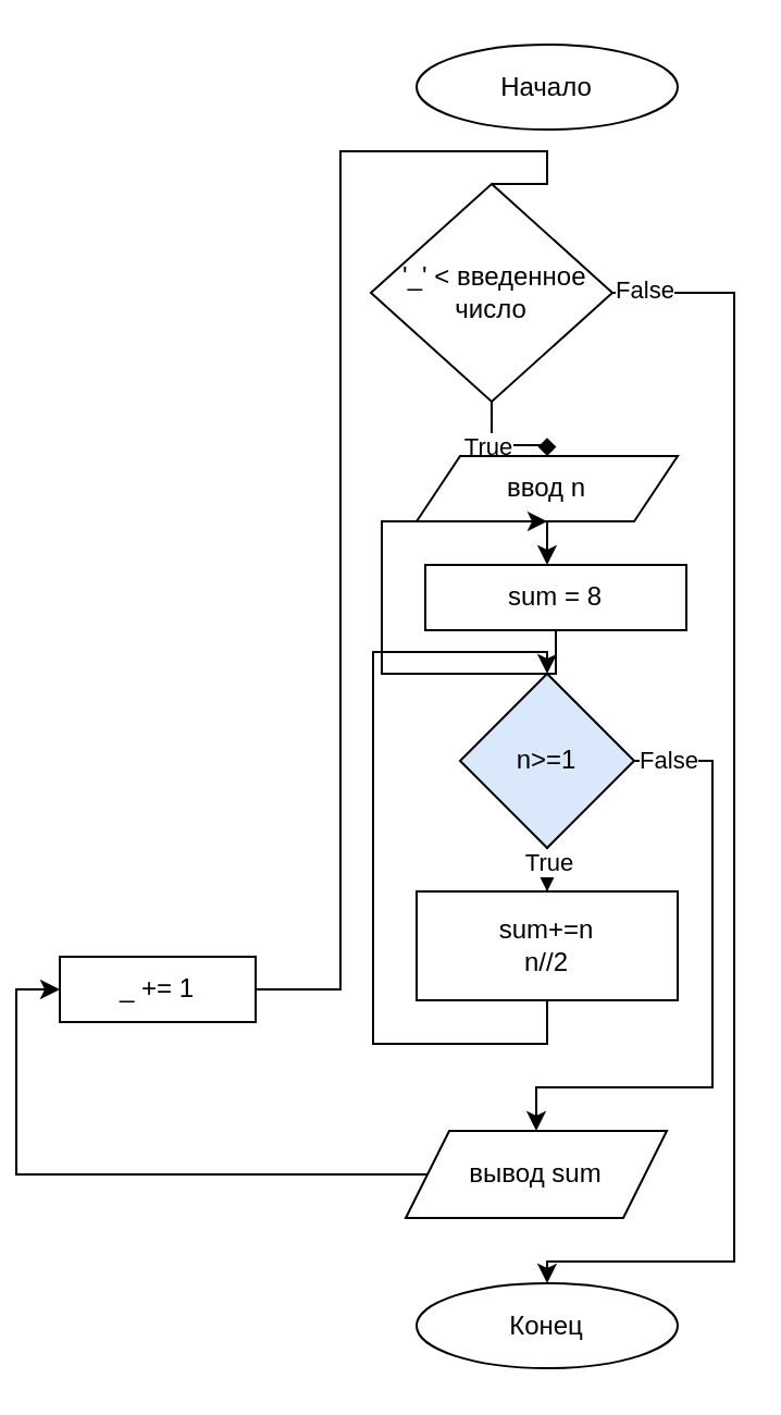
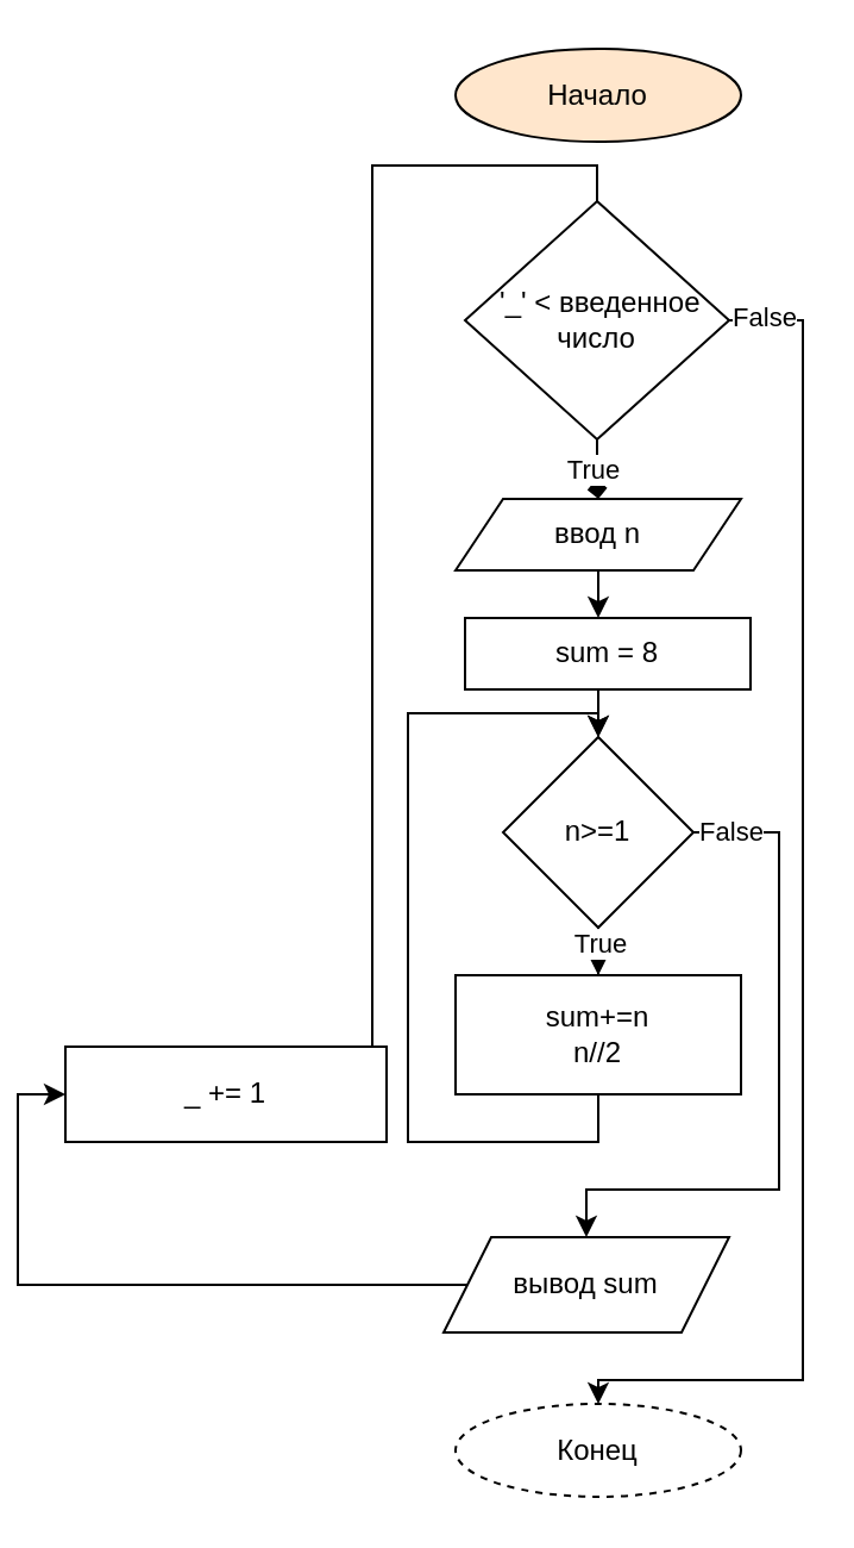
  <mxCell id="0" />
  <mxCell id="1" parent="0" />
- <mxCell id="2" value="Начало" style="ellipse;whiteSpace=wrap;html=1;" parent="1" vertex="1"><mxGeometry x="184" y="20" width="120" height="39" as="geometry" /></mxCell>
+ <mxCell id="2" value="Начало" style="ellipse;whiteSpace=wrap;html=1;fillColor=#ffe6cc;" parent="1" vertex="1"><mxGeometry x="184" y="20" width="120" height="39" as="geometry" /></mxCell>
  <mxCell id="3" style="edgeStyle=orthogonalEdgeStyle;rounded=0;orthogonalLoop=1;jettySize=auto;html=1;entryX=0.5;entryY=0;entryDx=0;entryDy=0;endArrow=diamond;" parent="1" source="7" target="9" edge="1"><mxGeometry relative="1" as="geometry" /></mxCell>
  <mxCell id="4" value="True" style="edgeLabel;html=1;align=center;verticalAlign=middle;resizable=0;points=[];" parent="3" vertex="1" connectable="0"><mxGeometry x="-0.31" y="-2" relative="1" as="geometry"><mxPoint y="3" as="offset" /></mxGeometry></mxCell>
  <mxCell id="5" style="edgeStyle=orthogonalEdgeStyle;rounded=0;orthogonalLoop=1;jettySize=auto;html=1;entryX=0.5;entryY=0;entryDx=0;entryDy=0;exitX=1;exitY=0.5;exitDx=0;exitDy=0;" parent="1" source="7" target="21" edge="1"><mxGeometry relative="1" as="geometry"><Array as="points"><mxPoint x="330" y="134" /><mxPoint x="330" y="579" /><mxPoint x="244" y="579" /></Array></mxGeometry></mxCell>
  <mxCell id="6" value="False" style="edgeLabel;html=1;align=center;verticalAlign=middle;resizable=0;points=[];" parent="5" vertex="1" connectable="0"><mxGeometry x="-0.975" y="2" relative="1" as="geometry"><mxPoint x="7" as="offset" /></mxGeometry></mxCell>
- <mxCell id="7" value="&amp;nbsp;'_' &amp;lt; введенное число" style="rhombus;whiteSpace=wrap;html=1;" parent="1" vertex="1"><mxGeometry x="163" y="84" width="111" height="100" as="geometry" /></mxCell>
+ <mxCell id="7" value="&amp;nbsp;'_' &amp;lt; введенное число" style="rhombus;whiteSpace=wrap;html=1;" parent="1" vertex="1"><mxGeometry x="188" y="84" width="111" height="100" as="geometry" /></mxCell>
  <mxCell id="8" style="edgeStyle=orthogonalEdgeStyle;rounded=0;orthogonalLoop=1;jettySize=auto;html=1;" parent="1" source="9" edge="1"><mxGeometry relative="1" as="geometry"><mxPoint x="244" y="259" as="targetPoint" /></mxGeometry></mxCell>
  <mxCell id="9" value="ввод n" style="shape=parallelogram;perimeter=parallelogramPerimeter;whiteSpace=wrap;html=1;fixedSize=1;" parent="1" vertex="1"><mxGeometry x="184" y="209" width="120" height="30" as="geometry" /></mxCell>
- <mxCell id="10" style="edgeStyle=orthogonalEdgeStyle;rounded=0;orthogonalLoop=1;jettySize=auto;html=1;exitX=0.5;exitY=1;exitDx=0;exitDy=0;" parent="1" source="11" target="9" edge="1"><mxGeometry relative="1" as="geometry" /></mxCell>
+ <mxCell id="10" style="edgeStyle=orthogonalEdgeStyle;rounded=0;orthogonalLoop=1;jettySize=auto;html=1;exitX=0.5;exitY=1;exitDx=0;exitDy=0;entryX=0.5;entryY=0;entryDx=0;entryDy=0;" parent="1" source="11" target="16" edge="1"><mxGeometry relative="1" as="geometry" /></mxCell>
  <mxCell id="11" value="sum = 8" style="rounded=0;whiteSpace=wrap;html=1;" parent="1" vertex="1"><mxGeometry x="188" y="259" width="120" height="30" as="geometry" /></mxCell>
  <mxCell id="12" style="edgeStyle=orthogonalEdgeStyle;rounded=0;orthogonalLoop=1;jettySize=auto;html=1;" parent="1" source="16" target="18" edge="1"><mxGeometry relative="1" as="geometry" /></mxCell>
  <mxCell id="13" value="True" style="edgeLabel;html=1;align=center;verticalAlign=middle;resizable=0;points=[];" parent="12" vertex="1" connectable="0"><mxGeometry x="0.527" relative="1" as="geometry"><mxPoint as="offset" /></mxGeometry></mxCell>
  <mxCell id="14" style="edgeStyle=orthogonalEdgeStyle;rounded=0;orthogonalLoop=1;jettySize=auto;html=1;entryX=0.5;entryY=0;entryDx=0;entryDy=0;exitX=1;exitY=0.5;exitDx=0;exitDy=0;" parent="1" source="16" target="20" edge="1"><mxGeometry relative="1" as="geometry"><Array as="points"><mxPoint x="320" y="349" /><mxPoint x="320" y="499" /><mxPoint x="239" y="499" /></Array></mxGeometry></mxCell>
  <mxCell id="15" value="False" style="edgeLabel;html=1;align=center;verticalAlign=middle;resizable=0;points=[];" parent="14" vertex="1" connectable="0"><mxGeometry x="-0.897" y="1" relative="1" as="geometry"><mxPoint as="offset" /></mxGeometry></mxCell>
- <mxCell id="16" value="n&amp;gt;=1" style="rhombus;whiteSpace=wrap;html=1;fillColor=#dae8fc;" parent="1" vertex="1"><mxGeometry x="204" y="309" width="80" height="80" as="geometry" /></mxCell>
+ <mxCell id="16" value="n&amp;gt;=1" style="rhombus;whiteSpace=wrap;html=1;" parent="1" vertex="1"><mxGeometry x="204" y="309" width="80" height="80" as="geometry" /></mxCell>
  <mxCell id="17" style="edgeStyle=orthogonalEdgeStyle;rounded=0;orthogonalLoop=1;jettySize=auto;html=1;entryX=0.5;entryY=0;entryDx=0;entryDy=0;exitX=0.5;exitY=1;exitDx=0;exitDy=0;" parent="1" source="18" target="16" edge="1"><mxGeometry relative="1" as="geometry"><Array as="points"><mxPoint x="244" y="479" /><mxPoint x="164" y="479" /><mxPoint x="164" y="299" /><mxPoint x="244" y="299" /></Array></mxGeometry></mxCell>
  <mxCell id="18" value="sum+=n&lt;br&gt;n//2" style="rounded=0;whiteSpace=wrap;html=1;" parent="1" vertex="1"><mxGeometry x="184" y="409" width="120" height="50" as="geometry" /></mxCell>
  <mxCell id="19" style="edgeStyle=orthogonalEdgeStyle;rounded=0;orthogonalLoop=1;jettySize=auto;html=1;entryX=0;entryY=0.5;entryDx=0;entryDy=0;" edge="1" parent="1" source="20" target="23"><mxGeometry relative="1" as="geometry" /></mxCell>
  <mxCell id="20" value="вывод sum" style="shape=parallelogram;perimeter=parallelogramPerimeter;whiteSpace=wrap;html=1;fixedSize=1;" parent="1" vertex="1"><mxGeometry x="179" y="519" width="120" height="40" as="geometry" /></mxCell>
- <mxCell id="21" value="Конец" style="ellipse;whiteSpace=wrap;html=1;" parent="1" vertex="1"><mxGeometry x="184" y="589" width="120" height="39" as="geometry" /></mxCell>
+ <mxCell id="21" value="Конец" style="ellipse;whiteSpace=wrap;html=1;dashed=1;" parent="1" vertex="1"><mxGeometry x="184" y="589" width="120" height="39" as="geometry" /></mxCell>
  <mxCell id="22" style="edgeStyle=orthogonalEdgeStyle;rounded=0;orthogonalLoop=1;jettySize=auto;html=1;entryX=0.5;entryY=0;entryDx=0;entryDy=0;endArrow=none;" edge="1" parent="1" source="23" target="7"><mxGeometry relative="1" as="geometry"><Array as="points"><mxPoint x="149" y="454" /><mxPoint x="149" y="69" /><mxPoint x="244" y="69" /></Array></mxGeometry></mxCell>
- <mxCell id="23" value="_ += 1" style="rounded=0;whiteSpace=wrap;html=1;" vertex="1" parent="1"><mxGeometry x="20" y="439" width="90" height="30" as="geometry" /></mxCell>
+ <mxCell id="23" value="_ += 1" style="rounded=0;whiteSpace=wrap;html=1;" vertex="1" parent="1"><mxGeometry x="20" y="439" width="135" height="40" as="geometry" /></mxCell>
